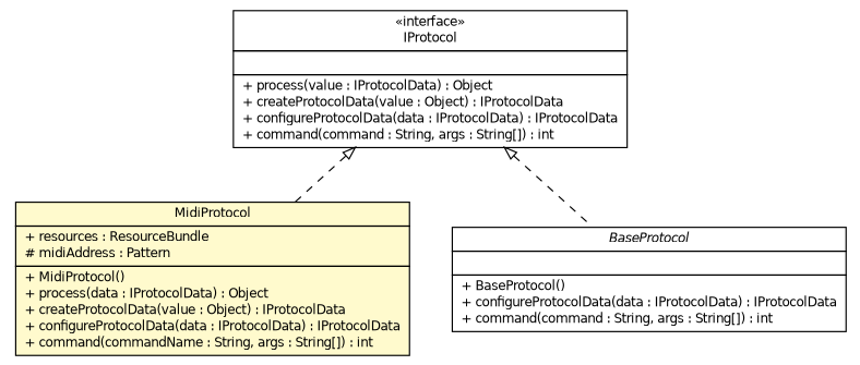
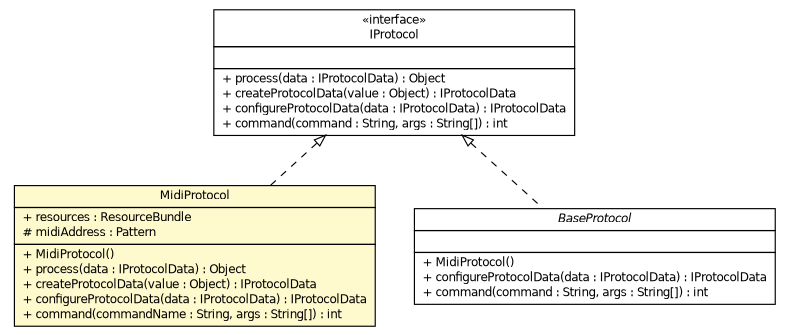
  digraph {
    nodesep=0.25
    ranksep=0.5
    node [fontcolor=black fontname=Helvetica fontsize=10.0 shape=plaintext]
    edge [arrowtail=empty dir=back fontname=Helvetica fontsize=10 headport=p labelfontname=Helvetica labelfontsize=10 style=dashed tailport=p]
-   n1 [label=<<table title="com.xley.lfosc.IProtocol" border="0" cellborder="1" cellspacing="0" cellpadding="2" port="p" href="../IProtocol.html"> 		<tr><td><table border="0" cellspacing="0" cellpadding="1"> <tr><td align="center" balign="center"> &#171;interface&#187; </td></tr> <tr><td align="center" balign="center"> IProtocol </td></tr> 		</table></td></tr> 		<tr><td><table border="0" cellspacing="0" cellpadding="1"> <tr><td align="left" balign="left">  </td></tr> 		</table></td></tr> 		<tr><td><table border="0" cellspacing="0" cellpadding="1"> <tr><td align="left" balign="left"> + process(value : IProtocolData) : Object </td></tr> <tr><td align="left" balign="left"> + createProtocolData(value : Object) : IProtocolData </td></tr> <tr><td align="left" balign="left"> + configureProtocolData(data : IProtocolData) : IProtocolData </td></tr> <tr><td align="left" balign="left"> + command(command : String, args : String[]) : int </td></tr> 		</table></td></tr> 		</table>>]
+   n1 [label=<<table title="com.xley.lfosc.IProtocol" border="0" cellborder="1" cellspacing="0" cellpadding="2" port="p" href="../IProtocol.html"> 		<tr><td><table border="0" cellspacing="0" cellpadding="1"> <tr><td align="center" balign="center"> &#171;interface&#187; </td></tr> <tr><td align="center" balign="center"> IProtocol </td></tr> 		</table></td></tr> 		<tr><td><table border="0" cellspacing="0" cellpadding="1"> <tr><td align="left" balign="left">  </td></tr> 		</table></td></tr> 		<tr><td><table border="0" cellspacing="0" cellpadding="1"> <tr><td align="left" balign="left"> + process(data : IProtocolData) : Object </td></tr> <tr><td align="left" balign="left"> + createProtocolData(value : Object) : IProtocolData </td></tr> <tr><td align="left" balign="left"> + configureProtocolData(data : IProtocolData) : IProtocolData </td></tr> <tr><td align="left" balign="left"> + command(command : String, args : String[]) : int </td></tr> 		</table></td></tr> 		</table>>]
    n2 [label=<<table title="com.xley.lfosc.midi.MidiProtocol" border="0" cellborder="1" cellspacing="0" cellpadding="2" port="p" bgcolor="lemonChiffon" href="./MidiProtocol.html"> 		<tr><td><table border="0" cellspacing="0" cellpadding="1"> <tr><td align="center" balign="center"> MidiProtocol </td></tr> 		</table></td></tr> 		<tr><td><table border="0" cellspacing="0" cellpadding="1"> <tr><td align="left" balign="left"> + resources : ResourceBundle </td></tr> <tr><td align="left" balign="left"> # midiAddress : Pattern </td></tr> 		</table></td></tr> 		<tr><td><table border="0" cellspacing="0" cellpadding="1"> <tr><td align="left" balign="left"> + MidiProtocol() </td></tr> <tr><td align="left" balign="left"> + process(data : IProtocolData) : Object </td></tr> <tr><td align="left" balign="left"> + createProtocolData(value : Object) : IProtocolData </td></tr> <tr><td align="left" balign="left"> + configureProtocolData(data : IProtocolData) : IProtocolData </td></tr> <tr><td align="left" balign="left"> + command(commandName : String, args : String[]) : int </td></tr> 		</table></td></tr> 		</table>>]
-   n3 [label=<<table title="com.xley.lfosc.impl.BaseProtocol" border="0" cellborder="1" cellspacing="0" cellpadding="2" port="p" href="../impl/BaseProtocol.html"> 		<tr><td><table border="0" cellspacing="0" cellpadding="1"> <tr><td align="center" balign="center"><font face="Helvetica-Oblique"> BaseProtocol </font></td></tr> 		</table></td></tr> 		<tr><td><table border="0" cellspacing="0" cellpadding="1"> <tr><td align="left" balign="left">  </td></tr> 		</table></td></tr> 		<tr><td><table border="0" cellspacing="0" cellpadding="1"> <tr><td align="left" balign="left"> + BaseProtocol() </td></tr> <tr><td align="left" balign="left"> + configureProtocolData(data : IProtocolData) : IProtocolData </td></tr> <tr><td align="left" balign="left"> + command(command : String, args : String[]) : int </td></tr> 		</table></td></tr> 		</table>>]
+   n3 [label=<<table title="com.xley.lfosc.impl.BaseProtocol" border="0" cellborder="1" cellspacing="0" cellpadding="2" port="p" href="../impl/BaseProtocol.html"> 		<tr><td><table border="0" cellspacing="0" cellpadding="1"> <tr><td align="center" balign="center"><font face="Helvetica-Oblique"> BaseProtocol </font></td></tr> 		</table></td></tr> 		<tr><td><table border="0" cellspacing="0" cellpadding="1"> <tr><td align="left" balign="left">  </td></tr> 		</table></td></tr> 		<tr><td><table border="0" cellspacing="0" cellpadding="1"> <tr><td align="left" balign="left"> + MidiProtocol() </td></tr> <tr><td align="left" balign="left"> + configureProtocolData(data : IProtocolData) : IProtocolData </td></tr> <tr><td align="left" balign="left"> + command(command : String, args : String[]) : int </td></tr> 		</table></td></tr> 		</table>>]
    n1 -> n2
    n1 -> n3
  }
